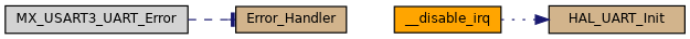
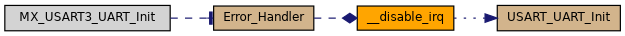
  digraph {
    rankdir=LR
    node [color=black fillcolor=tan fontname=Helvetica fontsize=10 shape=record style=filled]
    edge [color=midnightblue fontname=Helvetica fontsize=10 labelfontname=Helvetica labelfontsize=10 style=dashed]
-   n1 [fillcolor=lightgrey fontcolor=black height=0.2 label=MX_USART3_UART_Error width=0.4]
+   n1 [fillcolor=lightgrey fontcolor=black height=0.2 label=MX_USART3_UART_Init width=0.4]
    n2 [height=0.2 label=Error_Handler width=0.4]
    n3 [fillcolor=orange height=0.2 label=__disable_irq width=0.4]
-   n4 [height=0.2 label=HAL_UART_Init width=0.4]
+   n4 [height=0.2 label=USART_UART_Init width=0.4]
    n1 -> n2 [arrowhead=tee]
+   n2 -> n3 [arrowhead=diamond]
    n3 -> n4 [arrowhead=normal style=dotted]
  }
